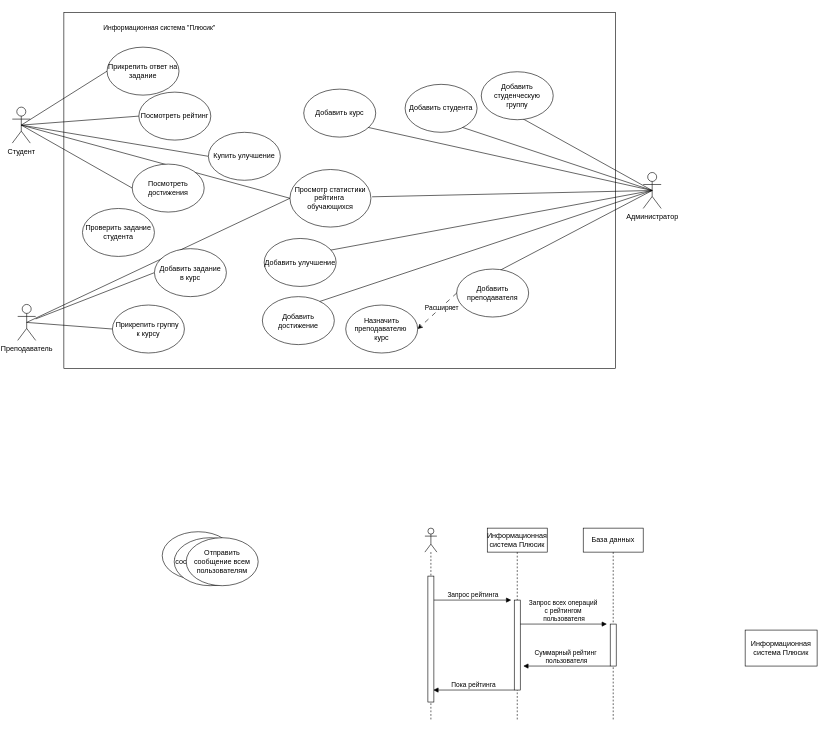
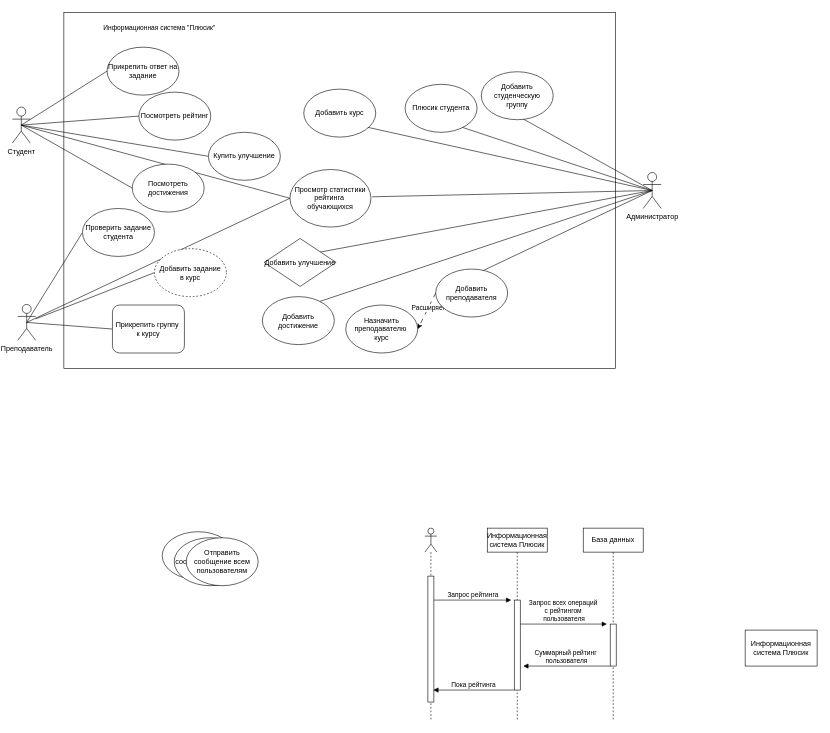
  <mxCell id="0" />
  <mxCell id="1" parent="0" />
  <mxCell id="2" value="" style="rounded=0;whiteSpace=wrap;html=1;fontFamily=Helvetica;fontSize=11;fontColor=default;labelBackgroundColor=default;" vertex="1" parent="1"><mxGeometry x="106" y="20.5" width="920" height="593" as="geometry" /></mxCell>
  <mxCell id="3" value="" style="shape=umlLifeline;perimeter=lifelinePerimeter;whiteSpace=wrap;html=1;container=1;dropTarget=0;collapsible=0;recursiveResize=0;outlineConnect=0;portConstraint=eastwest;newEdgeStyle={&quot;curved&quot;:0,&quot;rounded&quot;:0};participant=umlActor;" vertex="1" parent="1"><mxGeometry x="708" y="880" width="20" height="320" as="geometry" /></mxCell>
  <mxCell id="4" style="edgeStyle=none;shape=connector;rounded=0;orthogonalLoop=1;jettySize=auto;html=1;exitX=0.5;exitY=0.5;exitDx=0;exitDy=0;exitPerimeter=0;entryX=0;entryY=0.5;entryDx=0;entryDy=0;strokeColor=default;align=center;verticalAlign=middle;fontFamily=Helvetica;fontSize=11;fontColor=default;labelBackgroundColor=default;startFill=0;endArrow=none;" edge="1" parent="1" source="9" target="10"><mxGeometry relative="1" as="geometry" /></mxCell>
  <mxCell id="5" style="edgeStyle=none;shape=connector;rounded=0;orthogonalLoop=1;jettySize=auto;html=1;exitX=0.5;exitY=0.5;exitDx=0;exitDy=0;exitPerimeter=0;entryX=0;entryY=0.5;entryDx=0;entryDy=0;strokeColor=default;align=center;verticalAlign=middle;fontFamily=Helvetica;fontSize=11;fontColor=default;labelBackgroundColor=default;startFill=0;endArrow=none;" edge="1" parent="1" source="9" target="35"><mxGeometry relative="1" as="geometry" /></mxCell>
  <mxCell id="6" style="edgeStyle=none;shape=connector;rounded=0;orthogonalLoop=1;jettySize=auto;html=1;exitX=0.5;exitY=0.5;exitDx=0;exitDy=0;exitPerimeter=0;entryX=0;entryY=0.5;entryDx=0;entryDy=0;strokeColor=default;align=center;verticalAlign=middle;fontFamily=Helvetica;fontSize=11;fontColor=default;labelBackgroundColor=default;startFill=0;endArrow=none;" edge="1" parent="1" source="9" target="36"><mxGeometry relative="1" as="geometry" /></mxCell>
  <mxCell id="7" style="edgeStyle=none;shape=connector;rounded=0;orthogonalLoop=1;jettySize=auto;html=1;exitX=0.5;exitY=0.5;exitDx=0;exitDy=0;exitPerimeter=0;entryX=0;entryY=0.5;entryDx=0;entryDy=0;strokeColor=default;align=center;verticalAlign=middle;fontFamily=Helvetica;fontSize=11;fontColor=default;labelBackgroundColor=default;startFill=0;endArrow=none;" edge="1" parent="1" source="9" target="47"><mxGeometry relative="1" as="geometry" /></mxCell>
  <mxCell id="8" style="edgeStyle=none;shape=connector;rounded=0;orthogonalLoop=1;jettySize=auto;html=1;exitX=0.5;exitY=0.5;exitDx=0;exitDy=0;exitPerimeter=0;entryX=0;entryY=0.5;entryDx=0;entryDy=0;strokeColor=default;align=center;verticalAlign=middle;fontFamily=Helvetica;fontSize=11;fontColor=default;labelBackgroundColor=default;startFill=0;endArrow=none;" edge="1" parent="1" source="9" target="34"><mxGeometry relative="1" as="geometry" /></mxCell>
  <mxCell id="9" value="Студент&lt;div&gt;&lt;br&gt;&lt;/div&gt;" style="shape=umlActor;verticalLabelPosition=bottom;verticalAlign=top;html=1;outlineConnect=0;" vertex="1" parent="1"><mxGeometry x="20" y="178" width="30" height="60" as="geometry" /></mxCell>
  <mxCell id="10" value="Прикрепить ответ на задание" style="ellipse;whiteSpace=wrap;html=1;" vertex="1" parent="1"><mxGeometry x="178" y="78" width="120" height="80" as="geometry" /></mxCell>
  <mxCell id="11" style="edgeStyle=none;shape=connector;rounded=0;orthogonalLoop=1;jettySize=auto;html=1;exitX=0.5;exitY=0.5;exitDx=0;exitDy=0;exitPerimeter=0;entryX=0;entryY=0.5;entryDx=0;entryDy=0;strokeColor=default;align=center;verticalAlign=middle;fontFamily=Helvetica;fontSize=11;fontColor=default;labelBackgroundColor=default;startFill=0;endArrow=none;" edge="1" parent="1" source="18" target="48"><mxGeometry relative="1" as="geometry" /></mxCell>
  <mxCell id="12" style="edgeStyle=none;shape=connector;rounded=0;orthogonalLoop=1;jettySize=auto;html=1;exitX=0.5;exitY=0.5;exitDx=0;exitDy=0;exitPerimeter=0;entryX=0;entryY=0.5;entryDx=0;entryDy=0;strokeColor=default;align=center;verticalAlign=middle;fontFamily=Helvetica;fontSize=11;fontColor=default;labelBackgroundColor=default;startFill=0;endArrow=none;" edge="1" parent="1" source="18" target="25"><mxGeometry relative="1" as="geometry" /></mxCell>
  <mxCell id="13" style="edgeStyle=none;shape=connector;rounded=0;orthogonalLoop=1;jettySize=auto;html=1;exitX=0.5;exitY=0.5;exitDx=0;exitDy=0;exitPerimeter=0;entryX=0;entryY=0.5;entryDx=0;entryDy=0;strokeColor=default;align=center;verticalAlign=middle;fontFamily=Helvetica;fontSize=11;fontColor=default;labelBackgroundColor=default;startFill=0;endArrow=none;" edge="1" parent="1" source="18" target="22"><mxGeometry relative="1" as="geometry" /></mxCell>
  <mxCell id="14" style="edgeStyle=none;shape=connector;rounded=0;orthogonalLoop=1;jettySize=auto;html=1;exitX=0.5;exitY=0.5;exitDx=0;exitDy=0;exitPerimeter=0;entryX=0;entryY=0.5;entryDx=0;entryDy=0;strokeColor=default;align=center;verticalAlign=middle;fontFamily=Helvetica;fontSize=11;fontColor=default;labelBackgroundColor=default;startFill=0;endArrow=none;" edge="1" parent="1" source="18" target="27"><mxGeometry relative="1" as="geometry" /></mxCell>
  <mxCell id="15" style="edgeStyle=none;shape=connector;rounded=0;orthogonalLoop=1;jettySize=auto;html=1;exitX=0.5;exitY=0.5;exitDx=0;exitDy=0;exitPerimeter=0;entryX=0;entryY=0.5;entryDx=0;entryDy=0;strokeColor=default;align=center;verticalAlign=middle;fontFamily=Helvetica;fontSize=11;fontColor=default;labelBackgroundColor=default;startFill=0;endArrow=none;" edge="1" parent="1" source="18" target="49"><mxGeometry relative="1" as="geometry" /></mxCell>
  <mxCell id="16" style="edgeStyle=none;shape=connector;rounded=0;orthogonalLoop=1;jettySize=auto;html=1;exitX=0.5;exitY=0.5;exitDx=0;exitDy=0;exitPerimeter=0;entryX=0;entryY=0.5;entryDx=0;entryDy=0;strokeColor=default;align=center;verticalAlign=middle;fontFamily=Helvetica;fontSize=11;fontColor=default;labelBackgroundColor=default;startFill=0;endArrow=none;" edge="1" parent="1" source="18" target="52"><mxGeometry relative="1" as="geometry" /></mxCell>
  <mxCell id="17" style="edgeStyle=none;shape=connector;rounded=0;orthogonalLoop=1;jettySize=auto;html=1;exitX=0.5;exitY=0.5;exitDx=0;exitDy=0;exitPerimeter=0;strokeColor=default;align=center;verticalAlign=middle;fontFamily=Helvetica;fontSize=11;fontColor=default;labelBackgroundColor=default;startFill=0;endArrow=none;" edge="1" parent="1" source="18"><mxGeometry relative="1" as="geometry"><mxPoint x="620" y="327.545" as="targetPoint" /></mxGeometry></mxCell>
  <mxCell id="18" value="Администратор" style="shape=umlActor;verticalLabelPosition=bottom;verticalAlign=top;html=1;outlineConnect=0;" vertex="1" parent="1"><mxGeometry x="1072" y="287" width="30" height="60" as="geometry" /></mxCell>
  <mxCell id="19" value="Запустить&amp;nbsp;&lt;div&gt;Telegram-бота&lt;/div&gt;" style="ellipse;whiteSpace=wrap;html=1;" vertex="1" parent="1"><mxGeometry x="270" y="886" width="120" height="80" as="geometry" /></mxCell>
  <mxCell id="20" value="Отправить сообщение студенту&lt;div&gt;&lt;br&gt;&lt;/div&gt;" style="ellipse;whiteSpace=wrap;html=1;" vertex="1" parent="1"><mxGeometry x="290" y="896" width="120" height="80" as="geometry" /></mxCell>
  <mxCell id="21" value="Отправить сообщение всем пользователям" style="ellipse;whiteSpace=wrap;html=1;" vertex="1" parent="1"><mxGeometry x="310" y="896" width="120" height="80" as="geometry" /></mxCell>
  <mxCell id="22" value="Добавить студенческую&lt;div&gt;группу&lt;/div&gt;" style="ellipse;whiteSpace=wrap;html=1;" vertex="1" parent="1"><mxGeometry x="802" y="119" width="120" height="80" as="geometry" /></mxCell>
  <mxCell id="23" style="edgeStyle=none;shape=connector;rounded=0;orthogonalLoop=1;jettySize=auto;html=1;entryX=1;entryY=0.5;entryDx=0;entryDy=0;strokeColor=default;align=center;verticalAlign=middle;fontFamily=Helvetica;fontSize=11;fontColor=default;labelBackgroundColor=default;startFill=0;endArrow=classic;endFill=1;dashed=1;dashPattern=8 8;exitX=0;exitY=0.5;exitDx=0;exitDy=0;" edge="1" parent="1" source="25" target="26"><mxGeometry relative="1" as="geometry"><mxPoint x="966" y="325" as="sourcePoint" /></mxGeometry></mxCell>
  <mxCell id="24" value="Расширяет" style="edgeLabel;html=1;align=center;verticalAlign=middle;resizable=0;points=[];fontFamily=Helvetica;fontSize=11;fontColor=default;labelBackgroundColor=default;" vertex="1" connectable="0" parent="23"><mxGeometry x="-0.202" relative="1" as="geometry"><mxPoint as="offset" /></mxGeometry></mxCell>
- <mxCell id="25" value="Добавить преподавателя" style="ellipse;whiteSpace=wrap;html=1;" vertex="1" parent="1"><mxGeometry x="761" y="448" width="120" height="80" as="geometry" /></mxCell>
+ <mxCell id="25" value="Добавить преподавателя" style="ellipse;whiteSpace=wrap;html=1;" vertex="1" parent="1"><mxGeometry x="726" y="448" width="120" height="80" as="geometry" /></mxCell>
  <mxCell id="26" value="Назначить преподавателю&amp;nbsp;&lt;div&gt;курс&lt;/div&gt;" style="ellipse;whiteSpace=wrap;html=1;" vertex="1" parent="1"><mxGeometry x="576" y="508" width="120" height="80" as="geometry" /></mxCell>
  <mxCell id="27" value="Добавить достижение" style="ellipse;whiteSpace=wrap;html=1;" vertex="1" parent="1"><mxGeometry x="437" y="494" width="120" height="80" as="geometry" /></mxCell>
+ <mxCell id="28" style="rounded=0;orthogonalLoop=1;jettySize=auto;html=1;exitX=0.5;exitY=0.5;exitDx=0;exitDy=0;exitPerimeter=0;entryX=0;entryY=0.5;entryDx=0;entryDy=0;endArrow=none;startFill=0;" edge="1" parent="1" source="31" target="33"><mxGeometry relative="1" as="geometry"><mxPoint x="300" y="503" as="targetPoint" /></mxGeometry></mxCell>
  <mxCell id="29" style="shape=connector;rounded=0;orthogonalLoop=1;jettySize=auto;html=1;exitX=0.5;exitY=0.5;exitDx=0;exitDy=0;exitPerimeter=0;entryX=0;entryY=0.5;entryDx=0;entryDy=0;strokeColor=default;align=center;verticalAlign=middle;fontFamily=Helvetica;fontSize=11;fontColor=default;labelBackgroundColor=default;startFill=0;endArrow=none;" edge="1" parent="1" source="31" target="32"><mxGeometry relative="1" as="geometry" /></mxCell>
  <mxCell id="30" style="edgeStyle=none;shape=connector;rounded=0;orthogonalLoop=1;jettySize=auto;html=1;exitX=0.5;exitY=0.5;exitDx=0;exitDy=0;exitPerimeter=0;entryX=0;entryY=0.5;entryDx=0;entryDy=0;strokeColor=default;align=center;verticalAlign=middle;fontFamily=Helvetica;fontSize=11;fontColor=default;labelBackgroundColor=default;startFill=0;endArrow=none;" edge="1" parent="1" source="31" target="34"><mxGeometry relative="1" as="geometry" /></mxCell>
  <mxCell id="31" value="Преподаватель&lt;div&gt;&lt;br&gt;&lt;/div&gt;" style="shape=umlActor;verticalLabelPosition=bottom;verticalAlign=top;html=1;outlineConnect=0;" vertex="1" parent="1"><mxGeometry x="29" y="507" width="30" height="60" as="geometry" /></mxCell>
- <mxCell id="32" value="Прикрепить группу&amp;nbsp;&lt;div&gt;к курсу&lt;/div&gt;" style="ellipse;whiteSpace=wrap;html=1;" vertex="1" parent="1"><mxGeometry x="187" y="508" width="120" height="80" as="geometry" /></mxCell>
+ <mxCell id="32" value="Прикрепить группу&amp;nbsp;&lt;div&gt;к курсу&lt;/div&gt;" style="whiteSpace=wrap;html=1;rounded=1;" vertex="1" parent="1"><mxGeometry x="187" y="508" width="120" height="80" as="geometry" /></mxCell>
  <mxCell id="33" value="Проверить задание студента" style="ellipse;whiteSpace=wrap;html=1;" vertex="1" parent="1"><mxGeometry x="137" y="347" width="120" height="80" as="geometry" /></mxCell>
  <mxCell id="34" value="Просмотр статистики рейтинга&amp;nbsp;&lt;div&gt;обучающихся&lt;/div&gt;" style="ellipse;whiteSpace=wrap;html=1;" vertex="1" parent="1"><mxGeometry x="483" y="282" width="135" height="96" as="geometry" /></mxCell>
  <mxCell id="35" value="Посмотреть рейтинг" style="ellipse;whiteSpace=wrap;html=1;" vertex="1" parent="1"><mxGeometry x="231" y="153" width="120" height="80" as="geometry" /></mxCell>
  <mxCell id="36" value="Посмотреть достижения" style="ellipse;whiteSpace=wrap;html=1;" vertex="1" parent="1"><mxGeometry x="220" y="273" width="120" height="80" as="geometry" /></mxCell>
  <mxCell id="37" value="Информационная система Плюсик" style="rounded=0;whiteSpace=wrap;html=1;" vertex="1" parent="1"><mxGeometry x="1242" y="1050" width="120" height="60" as="geometry" /></mxCell>
  <mxCell id="38" value="" style="html=1;points=[[0,0,0,0,5],[0,1,0,0,-5],[1,0,0,0,5],[1,1,0,0,-5]];perimeter=orthogonalPerimeter;outlineConnect=0;targetShapes=umlLifeline;portConstraint=eastwest;newEdgeStyle={&quot;curved&quot;:0,&quot;rounded&quot;:0};" vertex="1" parent="1"><mxGeometry x="713" y="960" width="10" height="210" as="geometry" /></mxCell>
  <mxCell id="39" value="Запрос рейтинга" style="html=1;verticalAlign=bottom;endArrow=block;curved=0;rounded=0;" edge="1" parent="1"><mxGeometry width="80" relative="1" as="geometry"><mxPoint x="723" y="1000" as="sourcePoint" /><mxPoint x="852" y="1000" as="targetPoint" /></mxGeometry></mxCell>
  <mxCell id="40" value="Информационная система Плюсик" style="shape=umlLifeline;perimeter=lifelinePerimeter;whiteSpace=wrap;html=1;container=1;dropTarget=0;collapsible=0;recursiveResize=0;outlineConnect=0;portConstraint=eastwest;newEdgeStyle={&quot;curved&quot;:0,&quot;rounded&quot;:0};" vertex="1" parent="1"><mxGeometry x="812" y="880" width="100" height="320" as="geometry" /></mxCell>
  <mxCell id="41" value="" style="html=1;points=[[0,0,0,0,5],[0,1,0,0,-5],[1,0,0,0,5],[1,1,0,0,-5]];perimeter=orthogonalPerimeter;outlineConnect=0;targetShapes=umlLifeline;portConstraint=eastwest;newEdgeStyle={&quot;curved&quot;:0,&quot;rounded&quot;:0};" vertex="1" parent="1"><mxGeometry x="857" y="1000" width="10" height="150" as="geometry" /></mxCell>
  <mxCell id="42" value="База данных" style="shape=umlLifeline;perimeter=lifelinePerimeter;whiteSpace=wrap;html=1;container=1;dropTarget=0;collapsible=0;recursiveResize=0;outlineConnect=0;portConstraint=eastwest;newEdgeStyle={&quot;curved&quot;:0,&quot;rounded&quot;:0};" vertex="1" parent="1"><mxGeometry x="972" y="880" width="100" height="320" as="geometry" /></mxCell>
  <mxCell id="43" value="" style="html=1;points=[[0,0,0,0,5],[0,1,0,0,-5],[1,0,0,0,5],[1,1,0,0,-5]];perimeter=orthogonalPerimeter;outlineConnect=0;targetShapes=umlLifeline;portConstraint=eastwest;newEdgeStyle={&quot;curved&quot;:0,&quot;rounded&quot;:0};" vertex="1" parent="42"><mxGeometry x="45" y="160" width="10" height="70" as="geometry" /></mxCell>
  <mxCell id="44" value="&lt;span&gt;Запрос всех операций&amp;nbsp;&lt;/span&gt;&lt;div&gt;&lt;span&gt;с рейтингом&amp;nbsp;&lt;/span&gt;&lt;/div&gt;&lt;div&gt;&lt;span&gt;пользователя&lt;/span&gt;&lt;/div&gt;" style="html=1;verticalAlign=bottom;endArrow=block;curved=0;rounded=0;" edge="1" parent="1" source="41"><mxGeometry x="0.004" width="80" relative="1" as="geometry"><mxPoint x="872" y="1040" as="sourcePoint" /><mxPoint x="1011.5" y="1040" as="targetPoint" /><mxPoint as="offset" /></mxGeometry></mxCell>
  <mxCell id="45" value="Суммарный рейтинг&amp;nbsp;&lt;div&gt;пользователя&lt;/div&gt;" style="html=1;verticalAlign=bottom;endArrow=block;curved=0;rounded=0;" edge="1" parent="1" source="43"><mxGeometry x="0.004" width="80" relative="1" as="geometry"><mxPoint x="1012" y="1110" as="sourcePoint" /><mxPoint x="872" y="1110" as="targetPoint" /><mxPoint as="offset" /></mxGeometry></mxCell>
  <mxCell id="46" value="Пока рейтинга" style="html=1;verticalAlign=bottom;endArrow=block;curved=0;rounded=0;" edge="1" parent="1" source="41"><mxGeometry x="0.004" width="80" relative="1" as="geometry"><mxPoint x="852" y="1150" as="sourcePoint" /><mxPoint x="722" y="1150" as="targetPoint" /><mxPoint as="offset" /></mxGeometry></mxCell>
  <mxCell id="47" value="Купить улучшение" style="ellipse;whiteSpace=wrap;html=1;" vertex="1" parent="1"><mxGeometry x="347" y="220" width="120" height="80" as="geometry" /></mxCell>
- <mxCell id="48" value="Добавить студента" style="ellipse;whiteSpace=wrap;html=1;" vertex="1" parent="1"><mxGeometry x="675" y="140" width="120" height="80" as="geometry" /></mxCell>
- <mxCell id="49" value="Добавить улучшение" style="ellipse;whiteSpace=wrap;html=1;" vertex="1" parent="1"><mxGeometry x="440" y="397" width="120" height="80" as="geometry" /></mxCell>
+ <mxCell id="48" value="Плюсик студента" style="ellipse;whiteSpace=wrap;html=1;" vertex="1" parent="1"><mxGeometry x="675" y="140" width="120" height="80" as="geometry" /></mxCell>
+ <mxCell id="49" value="Добавить улучшение" style="rhombus;whiteSpace=wrap;html=1;" vertex="1" parent="1"><mxGeometry x="440" y="397" width="120" height="80" as="geometry" /></mxCell>
  <mxCell id="50" style="shape=connector;rounded=0;orthogonalLoop=1;jettySize=auto;html=1;exitX=0;exitY=0.5;exitDx=0;exitDy=0;strokeColor=default;align=center;verticalAlign=middle;fontFamily=Helvetica;fontSize=11;fontColor=default;labelBackgroundColor=default;startFill=0;endArrow=none;" edge="1" parent="1" source="51" target="31"><mxGeometry relative="1" as="geometry" /></mxCell>
- <mxCell id="51" value="Добавить задание&lt;div&gt;в курс&lt;/div&gt;" style="ellipse;whiteSpace=wrap;html=1;" vertex="1" parent="1"><mxGeometry x="257" y="414" width="120" height="80" as="geometry" /></mxCell>
+ <mxCell id="51" value="Добавить задание&lt;div&gt;в курс&lt;/div&gt;" style="ellipse;whiteSpace=wrap;html=1;dashed=1;" vertex="1" parent="1"><mxGeometry x="257" y="414" width="120" height="80" as="geometry" /></mxCell>
  <mxCell id="52" value="Добавить курс" style="ellipse;whiteSpace=wrap;html=1;" vertex="1" parent="1"><mxGeometry x="506" y="148" width="120" height="80" as="geometry" /></mxCell>
  <mxCell id="53" value="Информационная система &quot;Плюсик&quot;" style="text;html=1;align=center;verticalAlign=middle;resizable=0;points=[];autosize=1;strokeColor=none;fillColor=none;fontFamily=Helvetica;fontSize=11;fontColor=default;labelBackgroundColor=default;" vertex="1" parent="1"><mxGeometry x="162" y="33" width="205" height="25" as="geometry" /></mxCell>
